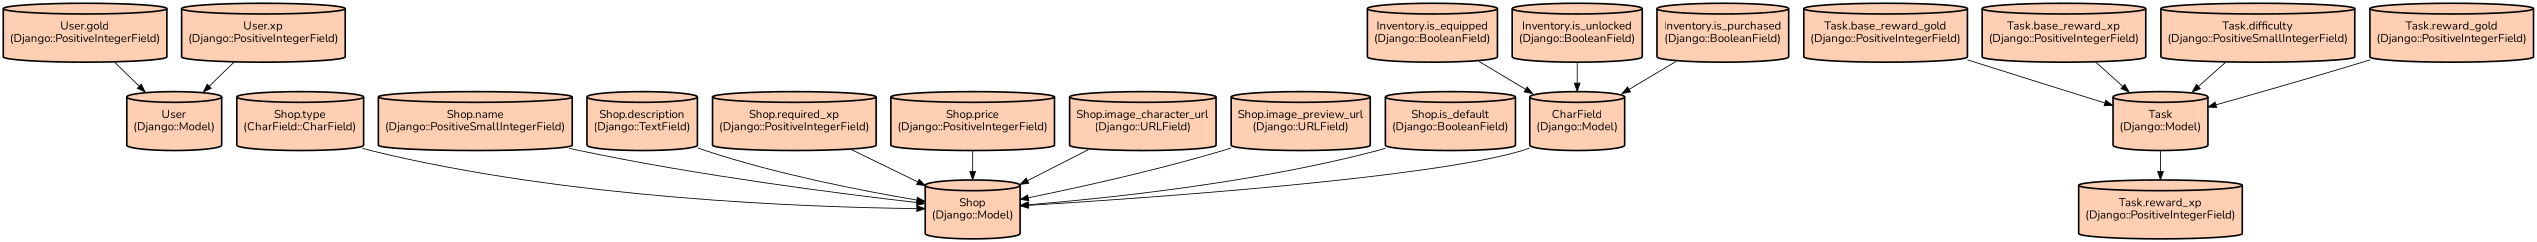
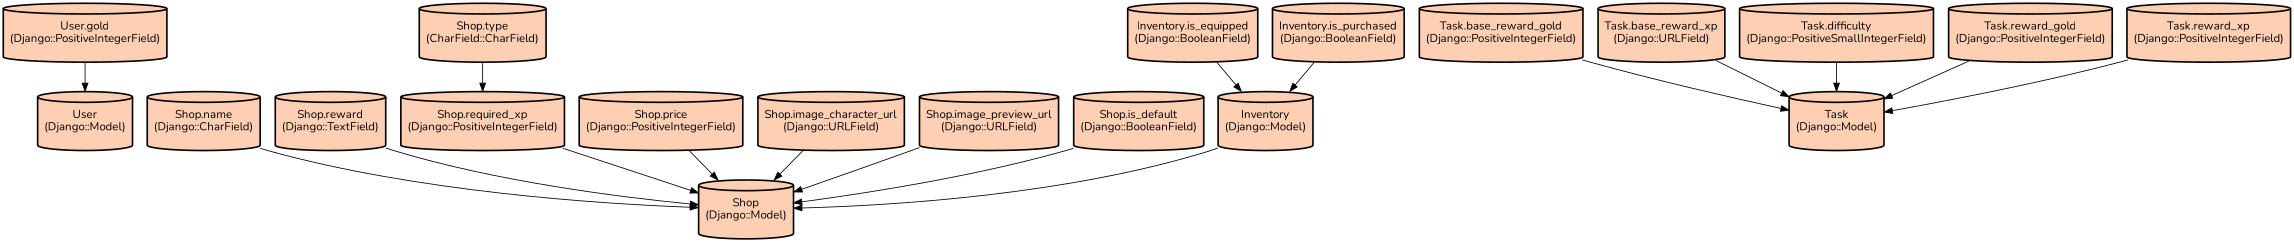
  digraph {
    fontname=Nunito
    node [color=black fillcolor="#FFCFB3" fontname=Nunito shape=cylinder style="filled,bold,rounded"]
    edge [fontname=Nunito]
    n1 [height=1 label="User\n(Django::Model)"]
    n2 [height=1 label="User.gold\n(Django::PositiveIntegerField)"]
-   n3 [height=1 label="User.xp\n(Django::PositiveIntegerField)"]
-   n4 [height=1 label="CharField\n(Django::Model)"]
+   n4 [height=1 label="Inventory\n(Django::Model)"]
    n5 [height=1 label="Shop\n(Django::Model)"]
    n6 [height=1 label="Inventory.is_equipped\n(Django::BooleanField)"]
-   n7 [height=1 label="Inventory.is_unlocked\n(Django::BooleanField)"]
    n8 [height=1 label="Inventory.is_purchased\n(Django::BooleanField)"]
    n9 [height=1 label="Shop.type\n(CharField::CharField)"]
-   n10 [height=1 label="Shop.name\n(Django::PositiveSmallIntegerField)"]
-   n11 [height=1 label="Shop.description\n(Django::TextField)"]
+   n10 [height=1 label="Shop.name\n(Django::CharField)"]
+   n11 [height=1 label="Shop.reward\n(Django::TextField)"]
    n12 [height=1 label="Shop.required_xp\n(Django::PositiveIntegerField)"]
    n13 [height=1 label="Shop.price\n(Django::PositiveIntegerField)"]
    n14 [height=1 label="Shop.image_character_url\n(Django::URLField)"]
    n15 [height=1 label="Shop.image_preview_url\n(Django::URLField)"]
    n16 [height=1 label="Shop.is_default\n(Django::BooleanField)"]
    n17 [height=1 label="Task\n(Django::Model)"]
    n18 [height=1 label="Task.base_reward_gold\n(Django::PositiveIntegerField)"]
-   n19 [height=1 label="Task.base_reward_xp\n(Django::PositiveIntegerField)"]
+   n19 [height=1 label="Task.base_reward_xp\n(Django::URLField)"]
    n20 [height=1 label="Task.difficulty\n(Django::PositiveSmallIntegerField)"]
    n21 [height=1 label="Task.reward_gold\n(Django::PositiveIntegerField)"]
    n22 [height=1 label="Task.reward_xp\n(Django::PositiveIntegerField)"]
    n2 -> n1
-   n3 -> n1
    n4 -> n5
    n6 -> n4
-   n7 -> n4
    n8 -> n4
-   n9 -> n5
+   n9 -> n12
    n10 -> n5
    n11 -> n5
    n12 -> n5
    n13 -> n5
    n14 -> n5
    n15 -> n5
    n16 -> n5
    n18 -> n17
    n19 -> n17
    n20 -> n17
    n21 -> n17
-   n17 -> n22
+   n22 -> n17
  }
